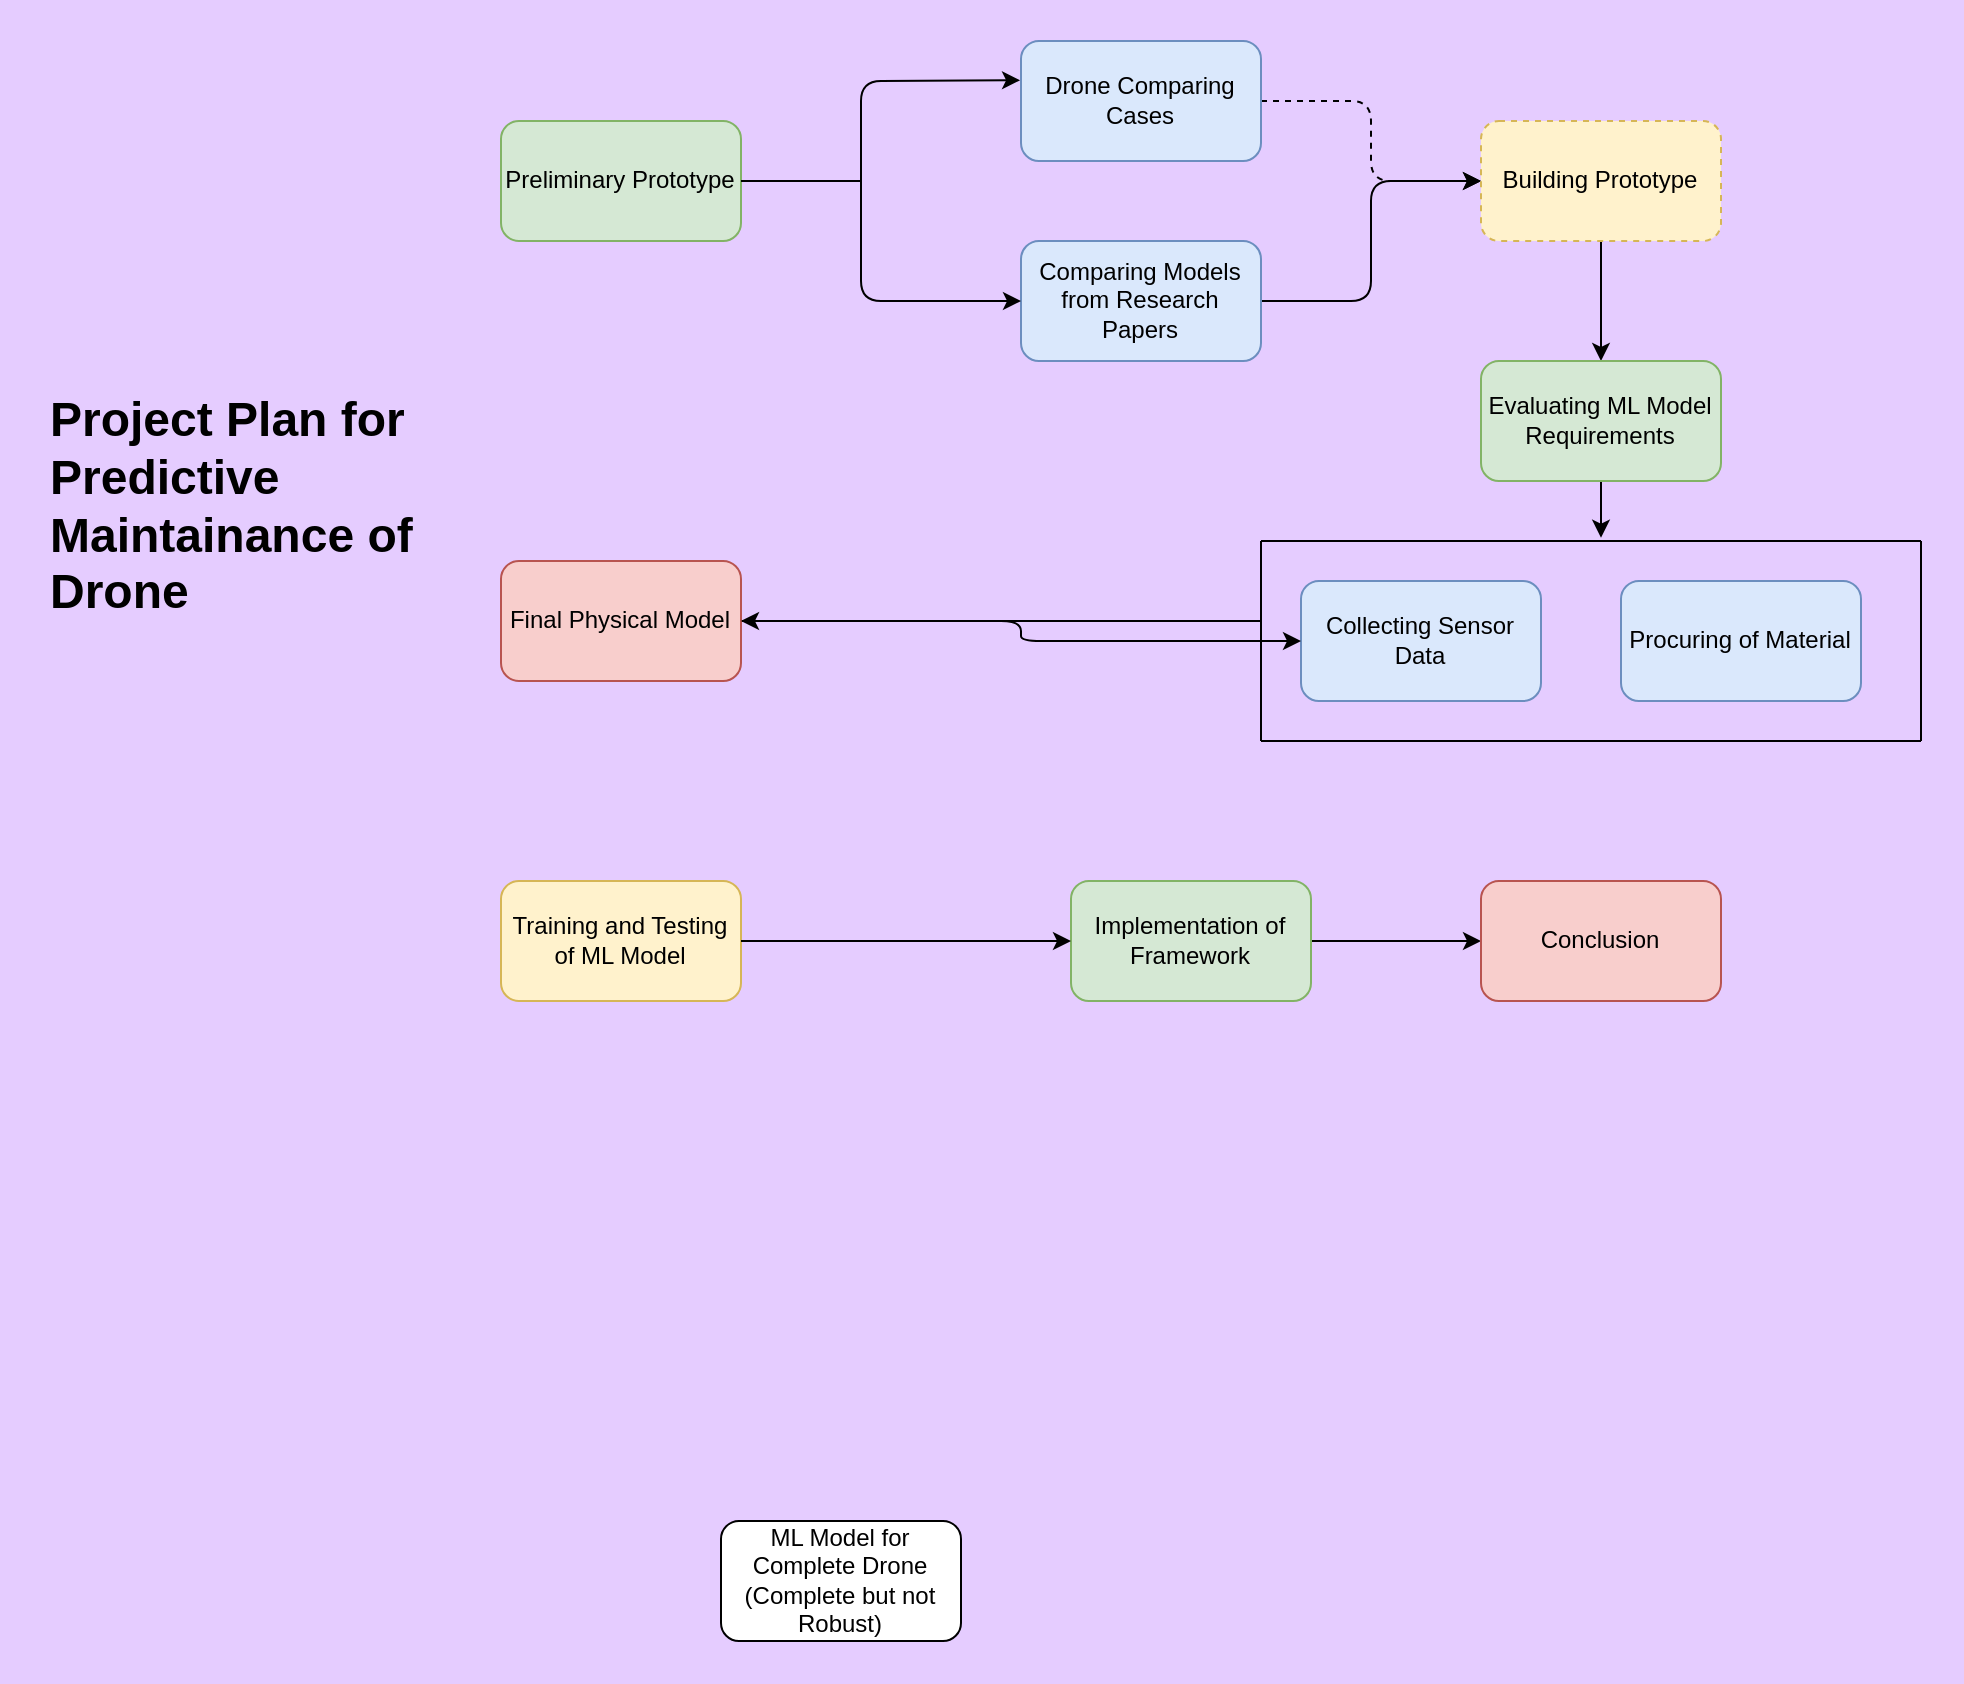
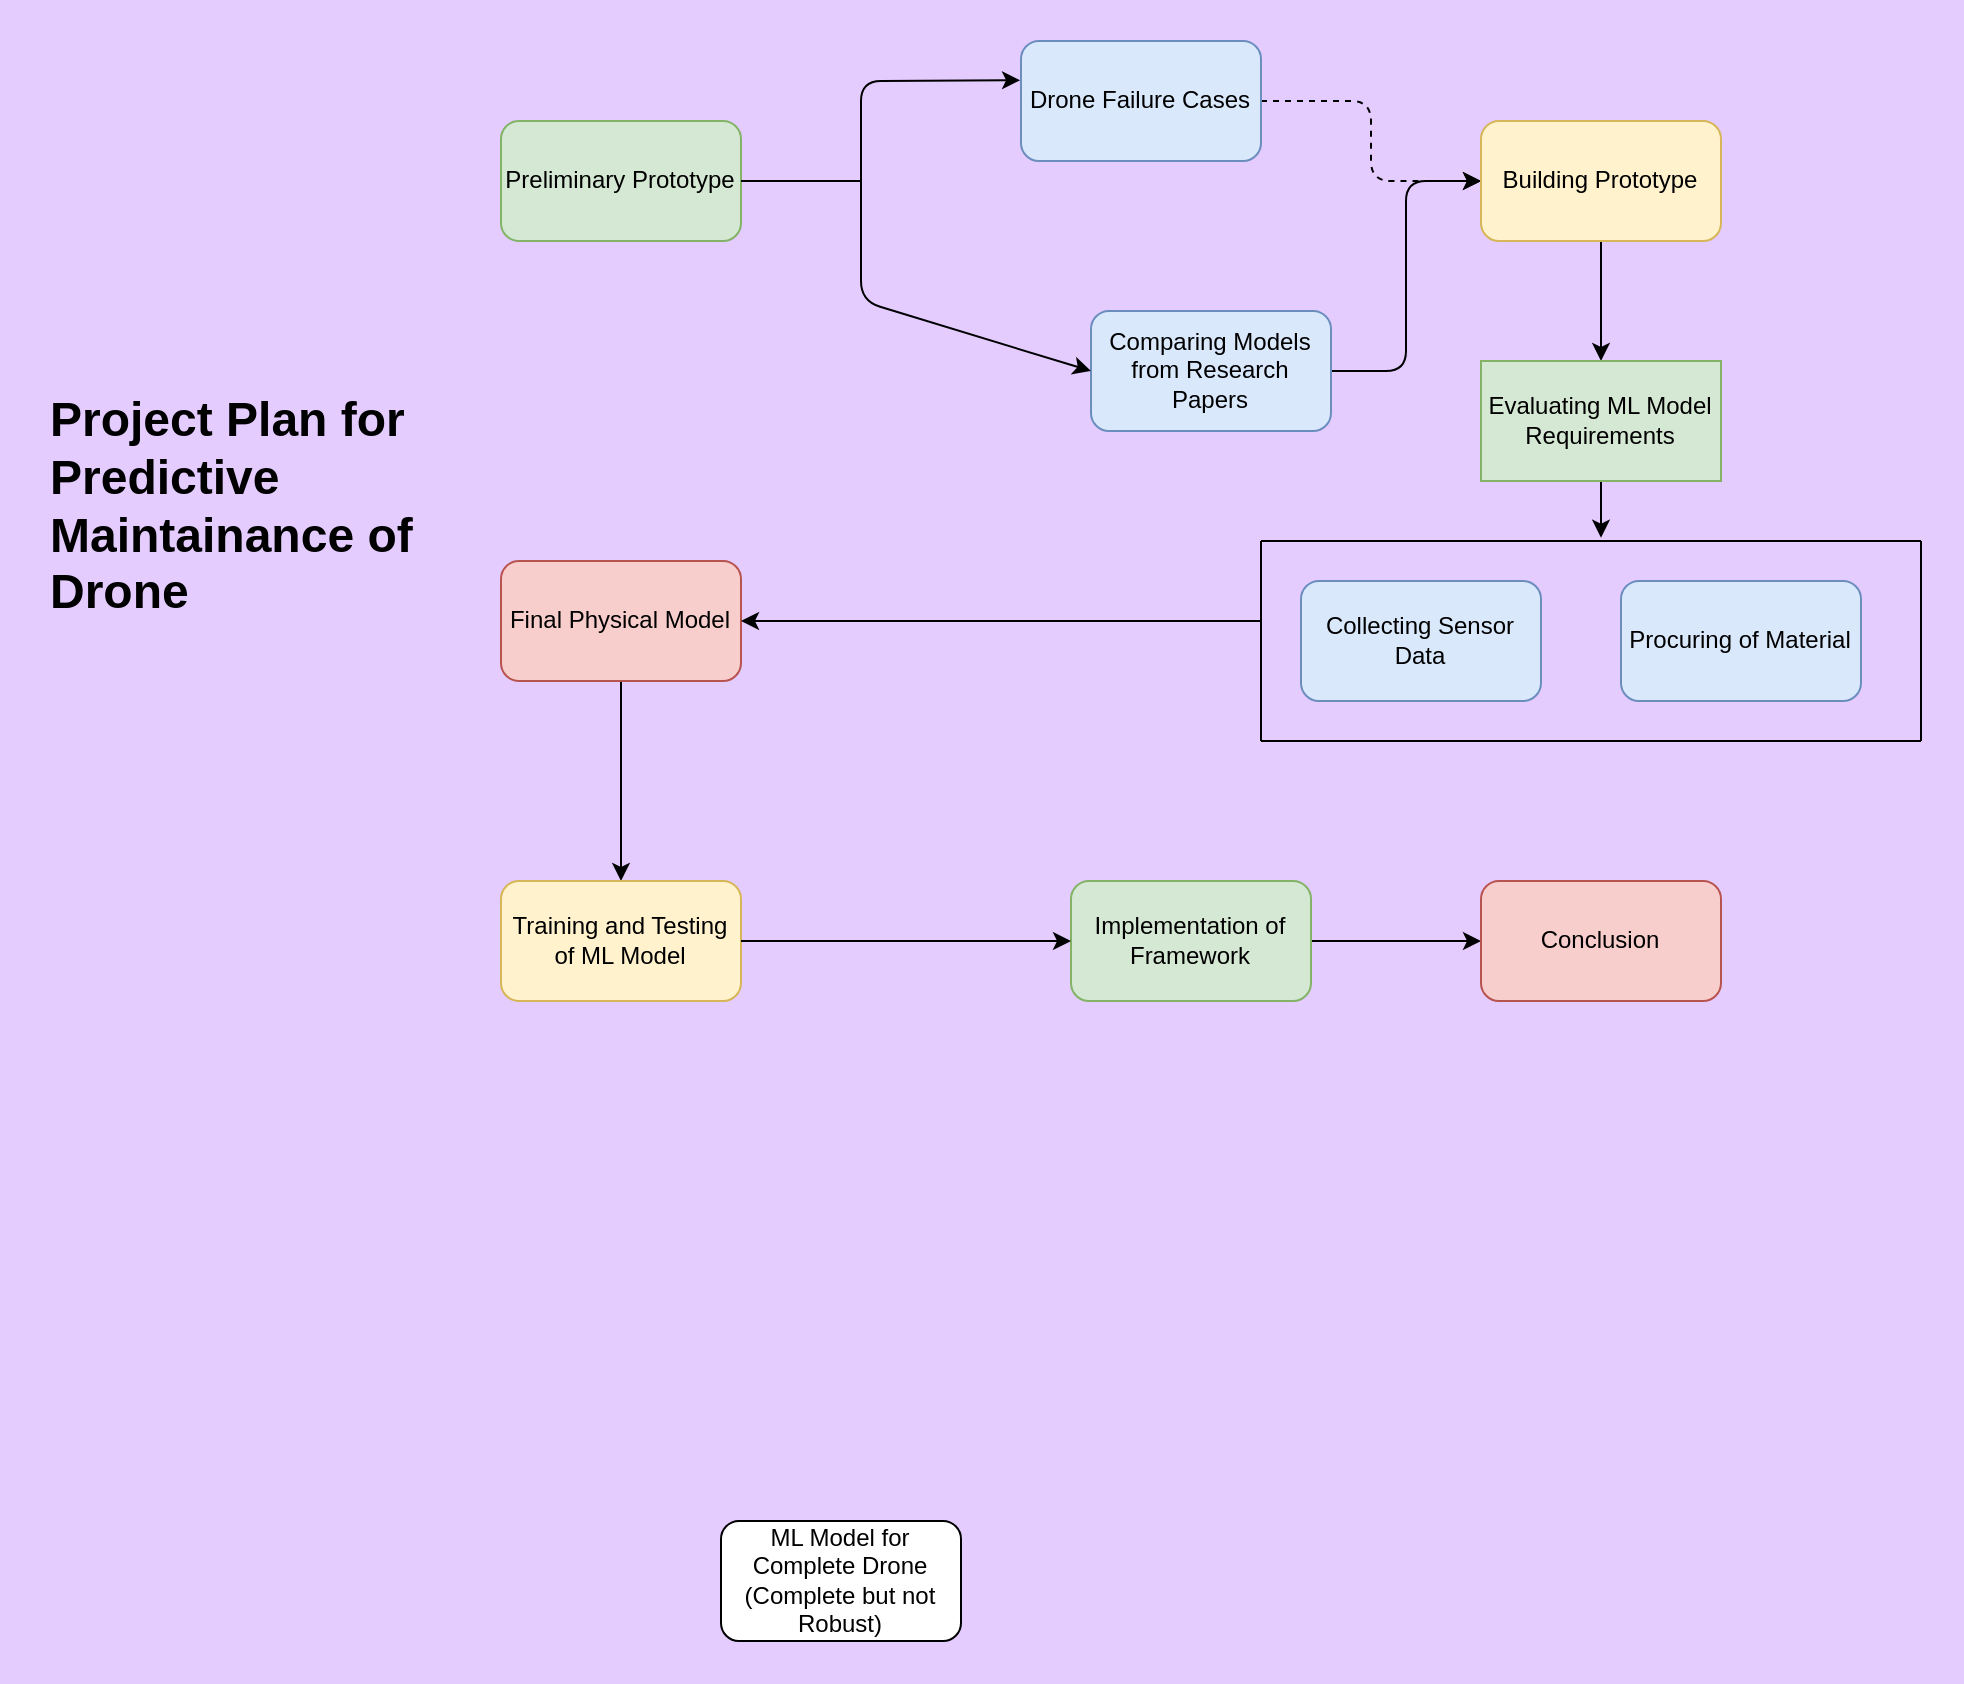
  <mxCell id="0" />
  <mxCell id="1" parent="0" />
  <mxCell id="2" value="Preliminary Prototype" style="rounded=1;whiteSpace=wrap;html=1;fillColor=#d5e8d4;strokeColor=#82b366;" parent="1" vertex="1"><mxGeometry x="250" y="60" width="120" height="60" as="geometry" /></mxCell>
  <mxCell id="3" value="" style="endArrow=classic;html=1;rounded=1;entryX=-0.004;entryY=0.327;entryDx=0;entryDy=0;entryPerimeter=0;" parent="1" edge="1" target="6"><mxGeometry width="50" height="50" relative="1" as="geometry"><mxPoint x="430" y="90" as="sourcePoint" /><mxPoint x="490" y="40" as="targetPoint" /><Array as="points"><mxPoint x="430" y="40" /></Array></mxGeometry></mxCell>
  <mxCell id="4" value="" style="endArrow=none;html=1;rounded=1;exitX=1;exitY=0.5;exitDx=0;exitDy=0;" parent="1" source="2" edge="1"><mxGeometry width="50" height="50" relative="1" as="geometry"><mxPoint x="570" y="310" as="sourcePoint" /><mxPoint x="430" y="90" as="targetPoint" /></mxGeometry></mxCell>
  <mxCell id="5" style="edgeStyle=orthogonalEdgeStyle;rounded=1;orthogonalLoop=1;jettySize=auto;html=1;exitX=1;exitY=0.5;exitDx=0;exitDy=0;dashed=1;" parent="1" source="6" target="11" edge="1"><mxGeometry relative="1" as="geometry" /></mxCell>
- <mxCell id="6" value="Drone Comparing Cases" style="rounded=1;whiteSpace=wrap;html=1;fillColor=#dae8fc;strokeColor=#6c8ebf;" parent="1" vertex="1"><mxGeometry x="510" y="20" width="120" height="60" as="geometry" /></mxCell>
+ <mxCell id="6" value="Drone Failure Cases" style="rounded=1;whiteSpace=wrap;html=1;fillColor=#dae8fc;strokeColor=#6c8ebf;" parent="1" vertex="1"><mxGeometry x="510" y="20" width="120" height="60" as="geometry" /></mxCell>
  <mxCell id="7" style="edgeStyle=orthogonalEdgeStyle;rounded=1;orthogonalLoop=1;jettySize=auto;html=1;exitX=1;exitY=0.5;exitDx=0;exitDy=0;entryX=0;entryY=0.5;entryDx=0;entryDy=0;" parent="1" source="8" target="11" edge="1"><mxGeometry relative="1" as="geometry" /></mxCell>
- <mxCell id="8" value="Comparing Models from Research Papers" style="rounded=1;whiteSpace=wrap;html=1;fillColor=#dae8fc;strokeColor=#6c8ebf;" parent="1" vertex="1"><mxGeometry x="510" y="120" width="120" height="60" as="geometry" /></mxCell>
+ <mxCell id="8" value="Comparing Models from Research Papers" style="rounded=1;whiteSpace=wrap;html=1;fillColor=#dae8fc;strokeColor=#6c8ebf;" parent="1" vertex="1"><mxGeometry x="545" y="155" width="120" height="60" as="geometry" /></mxCell>
  <mxCell id="9" value="" style="endArrow=classic;html=1;rounded=1;entryX=0;entryY=0.5;entryDx=0;entryDy=0;" parent="1" target="8" edge="1"><mxGeometry width="50" height="50" relative="1" as="geometry"><mxPoint x="430" y="90" as="sourcePoint" /><mxPoint x="490" y="150" as="targetPoint" /><Array as="points"><mxPoint x="430" y="150" /></Array></mxGeometry></mxCell>
  <mxCell id="10" style="edgeStyle=orthogonalEdgeStyle;rounded=1;orthogonalLoop=1;jettySize=auto;html=1;entryX=0.5;entryY=0;entryDx=0;entryDy=0;strokeColor=#000000;" edge="1" parent="1" source="11" target="14"><mxGeometry relative="1" as="geometry" /></mxCell>
- <mxCell id="11" value="Building Prototype" style="rounded=1;whiteSpace=wrap;html=1;fillColor=#fff2cc;strokeColor=#d6b656;dashed=1;" parent="1" vertex="1"><mxGeometry x="740" y="60" width="120" height="60" as="geometry" /></mxCell>
+ <mxCell id="11" value="Building Prototype" style="rounded=1;whiteSpace=wrap;html=1;fillColor=#fff2cc;strokeColor=#d6b656;" parent="1" vertex="1"><mxGeometry x="740" y="60" width="120" height="60" as="geometry" /></mxCell>
  <mxCell id="12" value="Collecting Sensor Data" style="rounded=1;whiteSpace=wrap;html=1;fillColor=#dae8fc;strokeColor=#6c8ebf;" parent="1" vertex="1"><mxGeometry x="650" y="290" width="120" height="60" as="geometry" /></mxCell>
  <mxCell id="13" style="edgeStyle=orthogonalEdgeStyle;rounded=1;orthogonalLoop=1;jettySize=auto;html=1;strokeColor=#000000;" edge="1" parent="1" source="14"><mxGeometry relative="1" as="geometry"><mxPoint x="800" y="268.333" as="targetPoint" /></mxGeometry></mxCell>
- <mxCell id="14" value="Evaluating ML Model Requirements" style="rounded=1;whiteSpace=wrap;html=1;fillColor=#d5e8d4;strokeColor=#82b366;" parent="1" vertex="1"><mxGeometry x="740" y="180" width="120" height="60" as="geometry" /></mxCell>
- <mxCell id="15" style="edgeStyle=orthogonalEdgeStyle;rounded=1;orthogonalLoop=1;jettySize=auto;html=1;" edge="1" parent="1" source="16" target="12"><mxGeometry relative="1" as="geometry" /></mxCell>
+ <mxCell id="14" value="Evaluating ML Model Requirements" style="whiteSpace=wrap;html=1;fillColor=#d5e8d4;strokeColor=#82b366;rounded=0;" parent="1" vertex="1"><mxGeometry x="740" y="180" width="120" height="60" as="geometry" /></mxCell>
+ <mxCell id="15" style="edgeStyle=orthogonalEdgeStyle;rounded=1;orthogonalLoop=1;jettySize=auto;html=1;" edge="1" parent="1" source="16" target="20"><mxGeometry relative="1" as="geometry" /></mxCell>
  <mxCell id="16" value="Final Physical Model" style="rounded=1;whiteSpace=wrap;html=1;fillColor=#f8cecc;strokeColor=#b85450;" parent="1" vertex="1"><mxGeometry x="250" y="280" width="120" height="60" as="geometry" /></mxCell>
  <mxCell id="17" style="edgeStyle=orthogonalEdgeStyle;rounded=1;orthogonalLoop=1;jettySize=auto;html=1;entryX=0;entryY=0.5;entryDx=0;entryDy=0;" parent="1" source="18" target="23" edge="1"><mxGeometry relative="1" as="geometry"><mxPoint x="710" y="470" as="targetPoint" /></mxGeometry></mxCell>
  <mxCell id="18" value="Implementation of Framework" style="rounded=1;whiteSpace=wrap;html=1;fillColor=#d5e8d4;strokeColor=#82b366;" parent="1" vertex="1"><mxGeometry x="535" y="440" width="120" height="60" as="geometry" /></mxCell>
  <mxCell id="19" value="Procuring of Material" style="rounded=1;whiteSpace=wrap;html=1;fillColor=#dae8fc;strokeColor=#6c8ebf;" parent="1" vertex="1"><mxGeometry x="810" y="290" width="120" height="60" as="geometry" /></mxCell>
  <mxCell id="20" value="Training and Testing of ML Model" style="rounded=1;whiteSpace=wrap;html=1;fillColor=#fff2cc;strokeColor=#d6b656;" parent="1" vertex="1"><mxGeometry x="250" y="440" width="120" height="60" as="geometry" /></mxCell>
  <mxCell id="21" style="edgeStyle=orthogonalEdgeStyle;rounded=1;orthogonalLoop=1;jettySize=auto;html=1;" parent="1" source="20" target="18" edge="1"><mxGeometry relative="1" as="geometry"><mxPoint x="470" y="470" as="sourcePoint" /></mxGeometry></mxCell>
  <mxCell id="22" value="ML Model for Complete Drone (Complete but not Robust)" style="rounded=1;whiteSpace=wrap;html=1;" parent="1" vertex="1"><mxGeometry x="360" y="760" width="120" height="60" as="geometry" /></mxCell>
  <mxCell id="23" value="Conclusion" style="rounded=1;whiteSpace=wrap;html=1;fillColor=#f8cecc;strokeColor=#b85450;" parent="1" vertex="1"><mxGeometry x="740" y="440" width="120" height="60" as="geometry" /></mxCell>
  <mxCell id="24" value="" style="endArrow=none;html=1;rounded=1;" parent="1" edge="1"><mxGeometry width="50" height="50" relative="1" as="geometry"><mxPoint x="630" y="370" as="sourcePoint" /><mxPoint x="630" y="270" as="targetPoint" /></mxGeometry></mxCell>
  <mxCell id="25" value="" style="endArrow=none;html=1;rounded=1;" parent="1" edge="1"><mxGeometry width="50" height="50" relative="1" as="geometry"><mxPoint x="630" y="270" as="sourcePoint" /><mxPoint x="960" y="270" as="targetPoint" /></mxGeometry></mxCell>
  <mxCell id="26" value="" style="endArrow=none;html=1;rounded=1;" parent="1" edge="1"><mxGeometry width="50" height="50" relative="1" as="geometry"><mxPoint x="960" y="270" as="sourcePoint" /><mxPoint x="960" y="370" as="targetPoint" /></mxGeometry></mxCell>
  <mxCell id="27" value="" style="endArrow=none;html=1;rounded=1;" parent="1" edge="1"><mxGeometry width="50" height="50" relative="1" as="geometry"><mxPoint x="630" y="370" as="sourcePoint" /><mxPoint x="960" y="370" as="targetPoint" /></mxGeometry></mxCell>
  <mxCell id="28" value="" style="endArrow=classic;html=1;rounded=1;entryX=1;entryY=0.5;entryDx=0;entryDy=0;" parent="1" target="16" edge="1"><mxGeometry width="50" height="50" relative="1" as="geometry"><mxPoint x="630" y="310" as="sourcePoint" /><mxPoint x="620" y="310" as="targetPoint" /></mxGeometry></mxCell>
  <mxCell id="29" value="&lt;h1&gt;Project Plan for Predictive Maintainance of Drone&lt;/h1&gt;" style="text;html=1;strokeColor=none;fillColor=none;spacing=5;spacingTop=-20;whiteSpace=wrap;overflow=hidden;rounded=0;fontSize=12;" vertex="1" parent="1"><mxGeometry x="20" y="190" width="190" height="120" as="geometry" /></mxCell>
